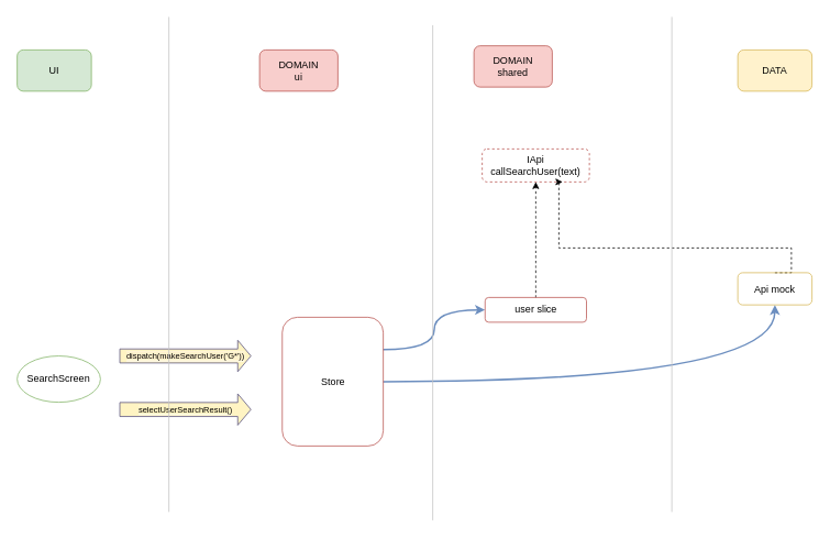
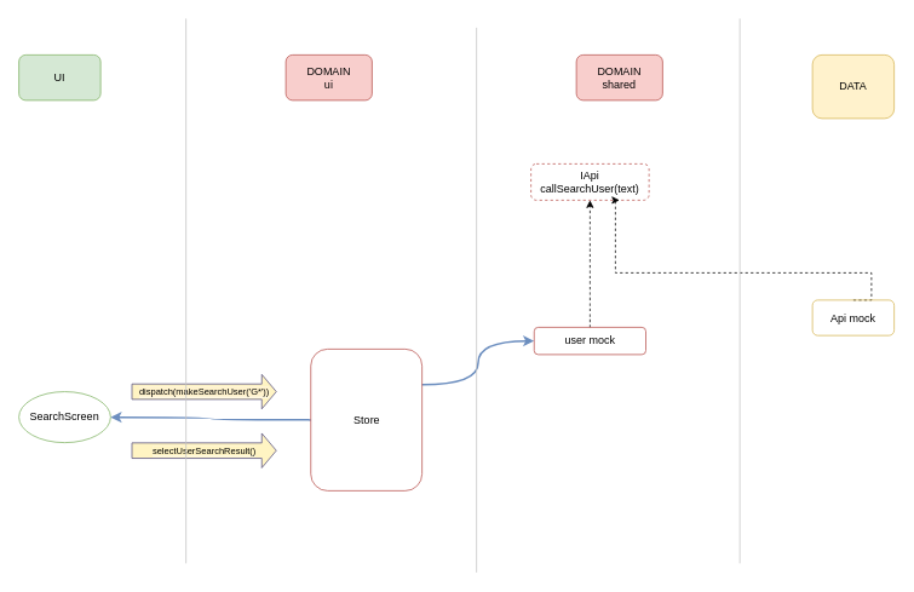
  <mxCell id="0" />
  <mxCell id="1" parent="0" />
  <mxCell id="2" value="UI" style="text;html=1;strokeColor=#82b366;fillColor=#d5e8d4;align=center;verticalAlign=middle;whiteSpace=wrap;rounded=1;" vertex="1" parent="1"><mxGeometry x="20" y="60" width="90" height="50" as="geometry" /></mxCell>
  <mxCell id="3" value="SearchScreen" style="ellipse;whiteSpace=wrap;html=1;shadow=0;sketch=0;fontSize=12;fillColor=none;strokeColor=#82b366;" vertex="1" parent="1"><mxGeometry x="20" y="430.89" width="101" height="56.11" as="geometry" /></mxCell>
  <mxCell id="4" value="&lt;span style=&quot;background-color: rgb(255, 242, 204);&quot;&gt;dispatch(makeSearchUser('G*'))&lt;/span&gt;" style="shape=flexArrow;endArrow=classic;html=1;strokeWidth=1;fontSize=10;startSize=5;endSize=5;jumpSize=5;width=16.923;fillColor=#FFF4C3;strokeColor=#56517e;fillStyle=auto;gradientColor=none;" edge="1" parent="1"><mxGeometry width="50" height="50" relative="1" as="geometry"><mxPoint x="144" y="430.89" as="sourcePoint" /><mxPoint x="304" y="430.89" as="targetPoint" /></mxGeometry></mxCell>
  <mxCell id="5" value="&lt;span style=&quot;background-color: rgb(255, 244, 195);&quot;&gt;selectUserSearchResult()&lt;/span&gt;" style="shape=flexArrow;endArrow=classic;html=1;strokeWidth=1;fontSize=10;startSize=5;endSize=5;jumpSize=5;width=16.923;fillColor=#FFF4C3;strokeColor=#56517e;fillStyle=auto;gradientColor=none;" edge="1" parent="1"><mxGeometry width="50" height="50" relative="1" as="geometry"><mxPoint x="144" y="495.77" as="sourcePoint" /><mxPoint x="304" y="495.77" as="targetPoint" /></mxGeometry></mxCell>
- <mxCell id="6" style="edgeStyle=orthogonalEdgeStyle;curved=1;rounded=0;orthogonalLoop=1;jettySize=auto;html=1;entryX=0.5;entryY=1;entryDx=0;entryDy=0;strokeWidth=2;fillColor=#dae8fc;strokeColor=#6c8ebf;" edge="1" parent="1" source="8" target="14"><mxGeometry relative="1" as="geometry" /></mxCell>
+ <mxCell id="6" style="edgeStyle=orthogonalEdgeStyle;curved=1;rounded=0;orthogonalLoop=1;jettySize=auto;html=1;strokeWidth=2;fillColor=#dae8fc;strokeColor=#6c8ebf;" edge="1" parent="1" source="8" target="3"><mxGeometry relative="1" as="geometry" /></mxCell>
  <mxCell id="7" style="edgeStyle=orthogonalEdgeStyle;curved=1;rounded=0;orthogonalLoop=1;jettySize=auto;html=1;exitX=1;exitY=0.25;exitDx=0;exitDy=0;entryX=0;entryY=0.5;entryDx=0;entryDy=0;strokeWidth=2;fillColor=#dae8fc;strokeColor=#6c8ebf;" edge="1" parent="1" source="8" target="17"><mxGeometry relative="1" as="geometry" /></mxCell>
  <mxCell id="8" value="Store&lt;br style=&quot;font-size: 12px;&quot;&gt;" style="rounded=1;whiteSpace=wrap;html=1;shadow=0;sketch=0;fontSize=12;fillColor=none;strokeColor=#b85450;verticalAlign=middle;" vertex="1" parent="1"><mxGeometry x="341.5" y="384" width="122.5" height="156" as="geometry" /></mxCell>
  <mxCell id="9" value="DOMAIN&lt;br&gt;ui" style="text;html=1;strokeColor=#b85450;fillColor=#f8cecc;align=center;verticalAlign=middle;whiteSpace=wrap;rounded=1;" vertex="1" parent="1"><mxGeometry x="314" y="60" width="95" height="50" as="geometry" /></mxCell>
- <mxCell id="10" value="DATA" style="text;html=1;strokeColor=#d6b656;fillColor=#fff2cc;align=center;verticalAlign=middle;whiteSpace=wrap;rounded=1;" vertex="1" parent="1"><mxGeometry x="894" y="60" width="90" height="50" as="geometry" /></mxCell>
+ <mxCell id="10" value="DATA" style="text;html=1;strokeColor=#d6b656;fillColor=#fff2cc;align=center;verticalAlign=middle;whiteSpace=wrap;rounded=1;" vertex="1" parent="1"><mxGeometry x="894" y="60" width="90" height="70" as="geometry" /></mxCell>
  <mxCell id="11" value="IApi&lt;br style=&quot;font-size: 12px;&quot;&gt;callSearchUser(text)" style="rounded=1;whiteSpace=wrap;html=1;shadow=0;sketch=0;fontSize=12;fillColor=none;strokeColor=#b85450;dashed=1;" vertex="1" parent="1"><mxGeometry x="584" y="180" width="130" height="40" as="geometry" /></mxCell>
  <mxCell id="12" style="edgeStyle=orthogonalEdgeStyle;rounded=0;orthogonalLoop=1;jettySize=auto;html=1;entryX=0.5;entryY=1;entryDx=0;entryDy=0;curved=1;dashed=1;startArrow=none;" edge="1" parent="1" source="17" target="11"><mxGeometry relative="1" as="geometry" /></mxCell>
  <mxCell id="13" style="edgeStyle=orthogonalEdgeStyle;rounded=0;orthogonalLoop=1;jettySize=auto;html=1;entryX=0.75;entryY=1;entryDx=0;entryDy=0;dashed=1;exitX=0.5;exitY=0;exitDx=0;exitDy=0;" edge="1" parent="1" source="14" target="11"><mxGeometry relative="1" as="geometry"><Array as="points"><mxPoint x="959" y="330" /><mxPoint x="959" y="300" /><mxPoint x="677" y="300" /></Array></mxGeometry></mxCell>
  <mxCell id="14" value="Api mock" style="text;html=1;strokeColor=#d6b656;fillColor=none;align=center;verticalAlign=middle;whiteSpace=wrap;rounded=1;" vertex="1" parent="1"><mxGeometry x="894" y="330" width="90" height="39" as="geometry" /></mxCell>
- <mxCell id="15" value="DOMAIN&lt;br&gt;shared" style="text;html=1;strokeColor=#b85450;fillColor=#f8cecc;align=center;verticalAlign=middle;whiteSpace=wrap;rounded=1;" vertex="1" parent="1"><mxGeometry x="574" y="55" width="95" height="50" as="geometry" /></mxCell>
+ <mxCell id="15" value="DOMAIN&lt;br&gt;shared" style="text;html=1;strokeColor=#b85450;fillColor=#f8cecc;align=center;verticalAlign=middle;whiteSpace=wrap;rounded=1;" vertex="1" parent="1"><mxGeometry x="634" y="60" width="95" height="50" as="geometry" /></mxCell>
  <mxCell id="16" value="" style="endArrow=none;html=1;rounded=1;fontColor=default;fillColor=#f5f5f5;strokeColor=#C4C4C4;" edge="1" parent="1"><mxGeometry width="50" height="50" relative="1" as="geometry"><mxPoint x="204" y="20" as="sourcePoint" /><mxPoint x="204" y="620" as="targetPoint" /></mxGeometry></mxCell>
- <mxCell id="17" value="user slice" style="rounded=1;whiteSpace=wrap;html=1;shadow=0;sketch=0;fontSize=12;fillColor=none;strokeColor=#b85450;" vertex="1" parent="1"><mxGeometry x="587.5" y="360" width="123" height="30" as="geometry" /></mxCell>
+ <mxCell id="17" value="user mock" style="rounded=1;whiteSpace=wrap;html=1;shadow=0;sketch=0;fontSize=12;fillColor=none;strokeColor=#b85450;" vertex="1" parent="1"><mxGeometry x="587.5" y="360" width="123" height="30" as="geometry" /></mxCell>
  <mxCell id="18" value="" style="endArrow=none;html=1;rounded=1;fontColor=default;fillColor=#f5f5f5;strokeColor=#C4C4C4;" edge="1" parent="1"><mxGeometry width="50" height="50" relative="1" as="geometry"><mxPoint x="524" y="30" as="sourcePoint" /><mxPoint x="524" y="630" as="targetPoint" /></mxGeometry></mxCell>
  <mxCell id="19" value="" style="endArrow=none;html=1;rounded=1;fontColor=default;fillColor=#f5f5f5;strokeColor=#C4C4C4;" edge="1" parent="1"><mxGeometry width="50" height="50" relative="1" as="geometry"><mxPoint x="814" y="20" as="sourcePoint" /><mxPoint x="814" y="620" as="targetPoint" /></mxGeometry></mxCell>
